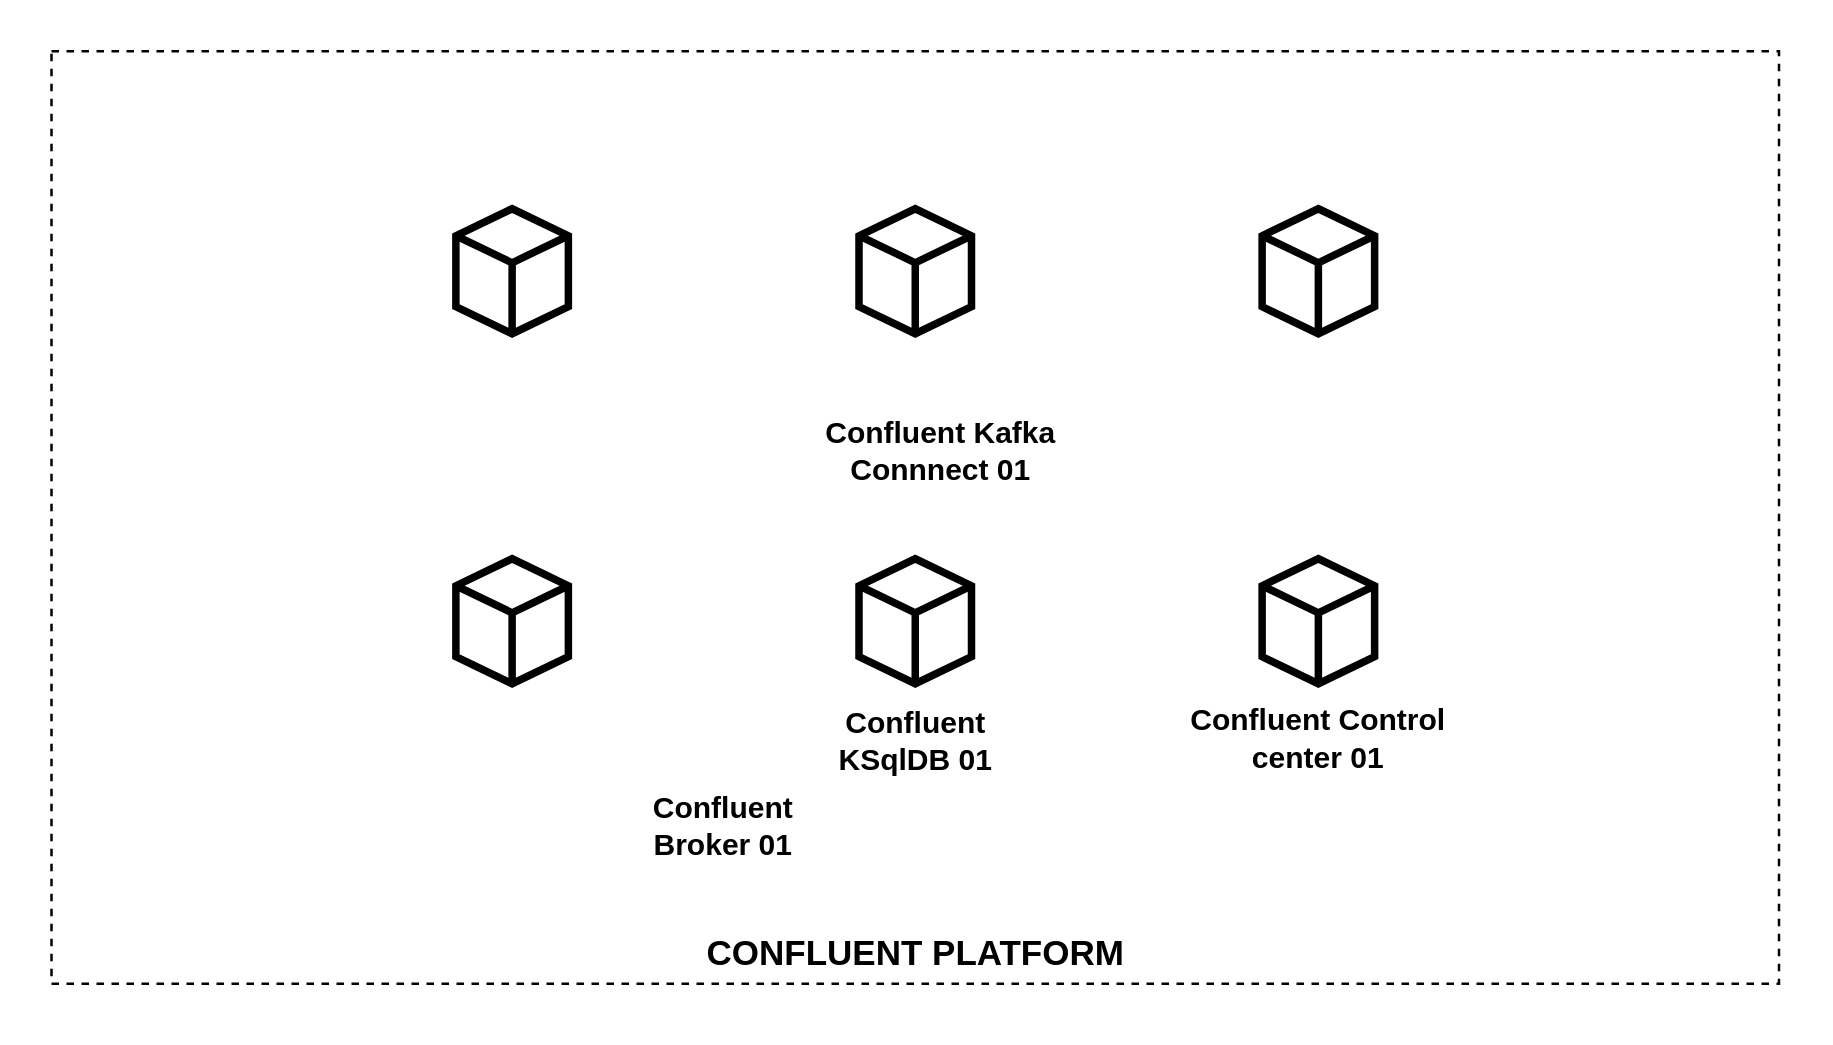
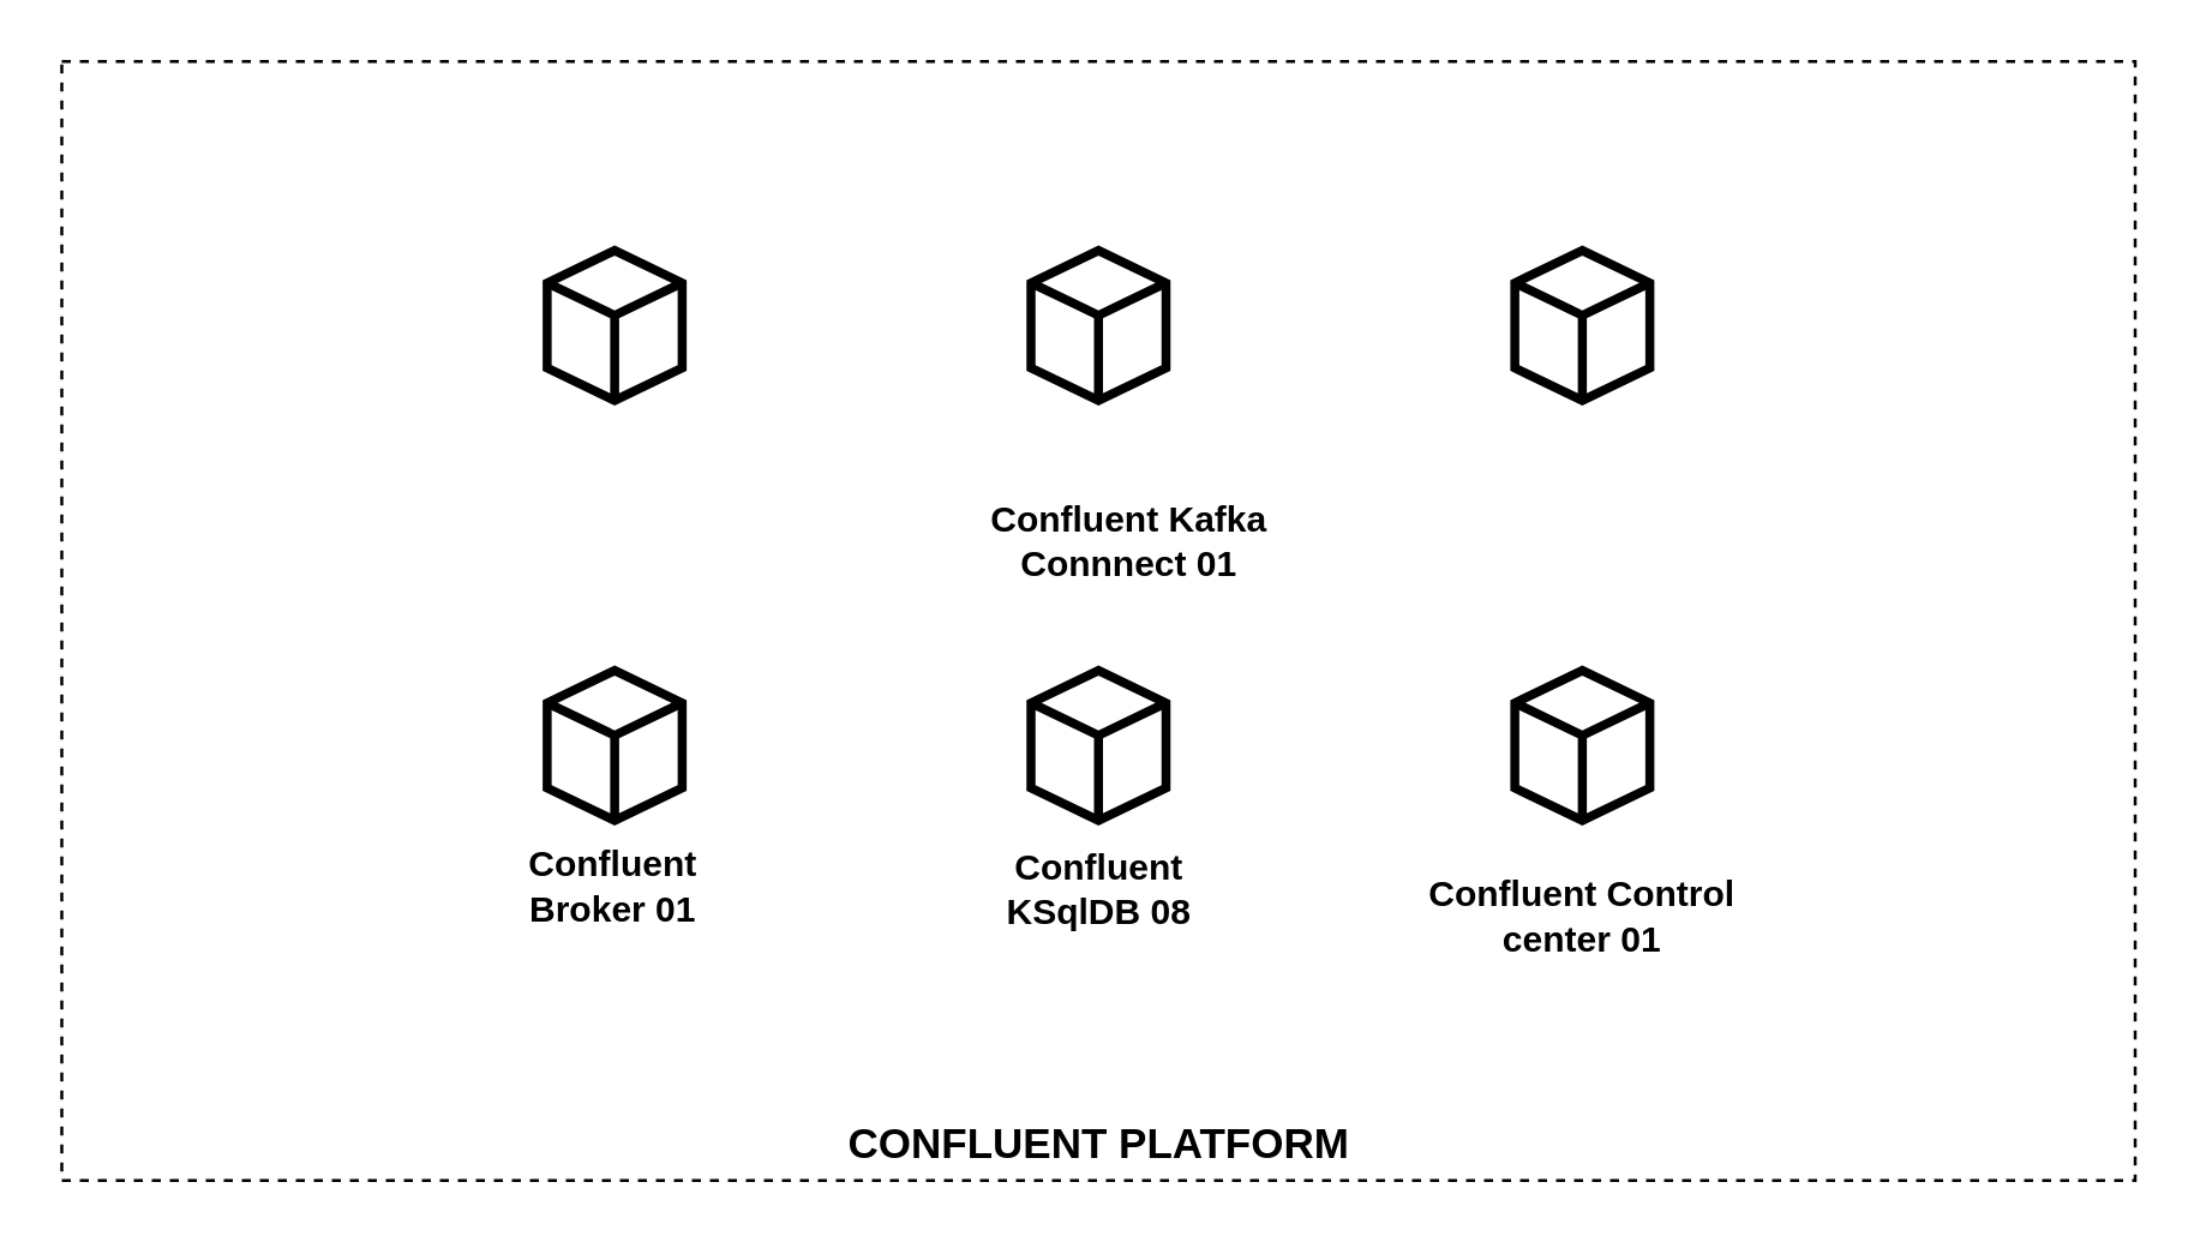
  <mxCell id="0" />
  <mxCell id="1" parent="0" />
  <mxCell id="2" value="" style="rounded=0;whiteSpace=wrap;html=1;labelBackgroundColor=none;fillColor=none;dashed=1;container=1;pointerEvents=0;collapsible=0;recursiveResize=0;" vertex="1" parent="1"><mxGeometry x="20" y="20" width="691" height="373" as="geometry" /></mxCell>
- <mxCell id="3" value="Confluent KSqlDB 01" style="text;html=1;align=center;verticalAlign=middle;whiteSpace=wrap;rounded=0;fontStyle=1" vertex="1" parent="2"><mxGeometry x="305.5" y="275" width="80" as="geometry" /></mxCell>
+ <mxCell id="3" value="Confluent KSqlDB 08" style="text;html=1;align=center;verticalAlign=middle;whiteSpace=wrap;rounded=0;fontStyle=1" vertex="1" parent="2"><mxGeometry x="305.5" y="275" width="80" as="geometry" /></mxCell>
  <mxCell id="4" value="Confluent Kafka Connnect 01" style="text;html=1;align=center;verticalAlign=middle;whiteSpace=wrap;rounded=0;fontStyle=1" vertex="1" parent="2"><mxGeometry x="300.5" y="145" width="110" height="30" as="geometry" /></mxCell>
- <mxCell id="5" value="Confluent Broker 01" style="text;html=1;align=center;verticalAlign=middle;whiteSpace=wrap;rounded=0;fontStyle=1" vertex="1" parent="2"><mxGeometry x="224.25" y="295" width="90" height="30" as="geometry" /></mxCell>
- <mxCell id="6" value="Confluent Control center 01" style="text;html=1;align=center;verticalAlign=middle;whiteSpace=wrap;rounded=0;fontStyle=1" vertex="1" parent="2"><mxGeometry x="451.75" y="260" width="110" height="30" as="geometry" /></mxCell>
+ <mxCell id="5" value="Confluent Broker 01" style="text;html=1;align=center;verticalAlign=middle;whiteSpace=wrap;rounded=0;fontStyle=1" vertex="1" parent="2"><mxGeometry x="139.25" y="260" width="90" height="30" as="geometry" /></mxCell>
+ <mxCell id="6" value="Confluent Control center 01" style="text;html=1;align=center;verticalAlign=middle;whiteSpace=wrap;rounded=0;fontStyle=1" vertex="1" parent="2"><mxGeometry x="451.75" y="270" width="110" height="30" as="geometry" /></mxCell>
  <mxCell id="7" value="&lt;b style=&quot;font-size: 14px;&quot;&gt;CONFLUENT PLATFORM&lt;/b&gt;" style="text;html=1;align=center;verticalAlign=middle;whiteSpace=wrap;rounded=0;fontSize=14;" vertex="1" parent="2"><mxGeometry x="161.75" y="346" width="367.5" height="30" as="geometry" /></mxCell>
  <mxCell id="8" value="" style="html=1;whiteSpace=wrap;shape=isoCube2;backgroundOutline=1;isoAngle=15;strokeWidth=3;" vertex="1" parent="2"><mxGeometry x="161.75" y="63" width="45" height="50" as="geometry" /></mxCell>
  <mxCell id="9" value="" style="html=1;whiteSpace=wrap;shape=isoCube2;backgroundOutline=1;isoAngle=15;strokeWidth=3;" vertex="1" parent="2"><mxGeometry x="161.75" y="203" width="45" height="50" as="geometry" /></mxCell>
  <mxCell id="10" value="" style="html=1;whiteSpace=wrap;shape=isoCube2;backgroundOutline=1;isoAngle=15;strokeWidth=3;" vertex="1" parent="2"><mxGeometry x="323" y="63" width="45" height="50" as="geometry" /></mxCell>
  <mxCell id="11" value="" style="html=1;whiteSpace=wrap;shape=isoCube2;backgroundOutline=1;isoAngle=15;strokeWidth=3;" vertex="1" parent="2"><mxGeometry x="484.25" y="63" width="45" height="50" as="geometry" /></mxCell>
  <mxCell id="12" value="" style="html=1;whiteSpace=wrap;shape=isoCube2;backgroundOutline=1;isoAngle=15;strokeWidth=3;" vertex="1" parent="2"><mxGeometry x="323" y="203" width="45" height="50" as="geometry" /></mxCell>
  <mxCell id="13" value="" style="html=1;whiteSpace=wrap;shape=isoCube2;backgroundOutline=1;isoAngle=15;strokeWidth=3;" vertex="1" parent="2"><mxGeometry x="484.25" y="203" width="45" height="50" as="geometry" /></mxCell>
